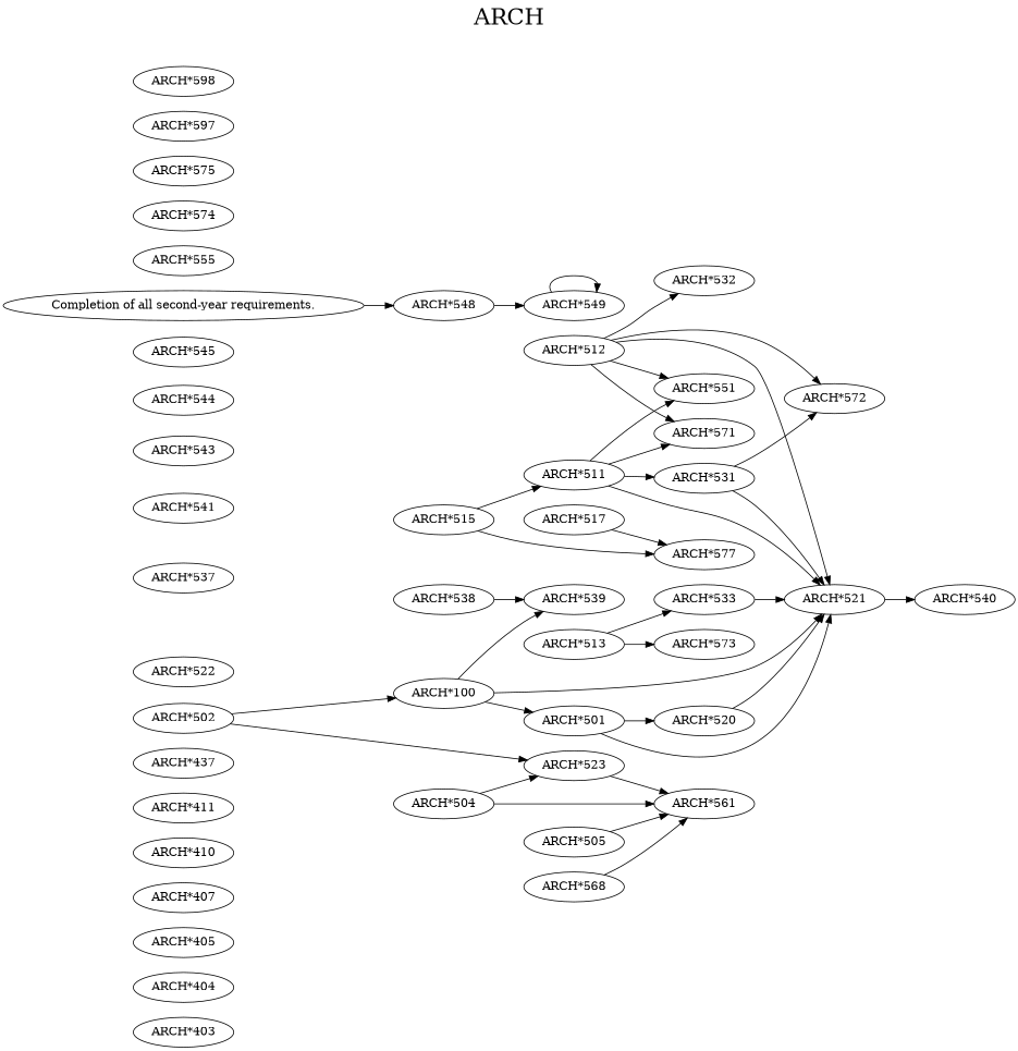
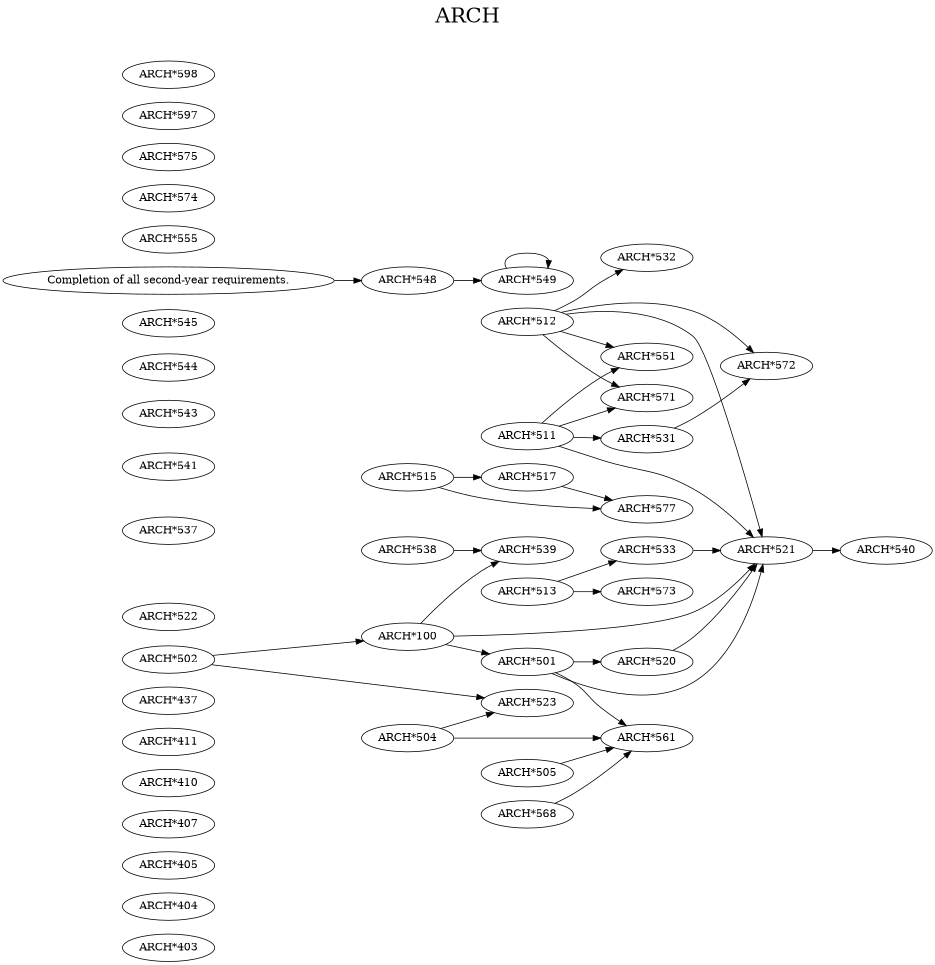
  digraph {
    fontsize=27
    label=ARCH
    labelloc=t
    rankdir=LR
    "ARCH*403"
    "ARCH*404"
    "ARCH*405"
    "ARCH*407"
    "ARCH*410"
    "ARCH*411"
    "ARCH*437"
    n8 [label="ARCH*100"]
    "ARCH*502"
    "ARCH*523"
    "ARCH*501"
    "ARCH*521"
    "ARCH*539"
    "ARCH*520"
    "ARCH*540"
    "ARCH*504"
    "ARCH*561"
    "ARCH*505"
    "ARCH*511"
    "ARCH*531"
    "ARCH*551"
    "ARCH*571"
    "ARCH*572"
    "ARCH*512"
    "ARCH*532"
    "ARCH*513"
    "ARCH*533"
    "ARCH*573"
    "ARCH*515"
    "ARCH*517"
    "ARCH*577"
    "ARCH*522"
    "ARCH*537"
    "ARCH*538"
    "ARCH*541"
    "ARCH*543"
    "ARCH*544"
    "ARCH*545"
    "Completion of all second-year requirements."
    "ARCH*548"
    "ARCH*549"
    "ARCH*555"
    "ARCH*568"
    "ARCH*574"
    "ARCH*575"
    "ARCH*597"
    "ARCH*598"
    n8 -> "ARCH*501" [style=solid]
    n8 -> "ARCH*521"
    n8 -> "ARCH*539"
    "ARCH*502" -> n8 [style=solid]
    "ARCH*502" -> "ARCH*523"
-   "ARCH*523" -> "ARCH*561"
+   "ARCH*501" -> "ARCH*561"
    "ARCH*501" -> "ARCH*521"
    "ARCH*501" -> "ARCH*520" [style=solid]
    "ARCH*521" -> "ARCH*540" [style=solid]
    "ARCH*520" -> "ARCH*521"
    "ARCH*504" -> "ARCH*523"
    "ARCH*504" -> "ARCH*561"
    "ARCH*505" -> "ARCH*561"
    "ARCH*511" -> "ARCH*521"
    "ARCH*511" -> "ARCH*531" [style=solid]
    "ARCH*511" -> "ARCH*551"
    "ARCH*511" -> "ARCH*571"
-   "ARCH*531" -> "ARCH*521"
    "ARCH*531" -> "ARCH*572"
    "ARCH*512" -> "ARCH*521"
    "ARCH*512" -> "ARCH*551"
    "ARCH*512" -> "ARCH*571"
    "ARCH*512" -> "ARCH*572" [style=solid]
    "ARCH*512" -> "ARCH*532" [style=solid]
    "ARCH*513" -> "ARCH*533" [style=solid]
    "ARCH*513" -> "ARCH*573" [style=solid]
    "ARCH*533" -> "ARCH*521"
-   "ARCH*515" -> "ARCH*511" [style=solid]
+   "ARCH*515" -> "ARCH*517" [style=solid]
    "ARCH*515" -> "ARCH*577"
    "ARCH*517" -> "ARCH*577"
    "ARCH*538" -> "ARCH*539"
    "Completion of all second-year requirements." -> "ARCH*548" [style=solid]
    "ARCH*548" -> "ARCH*549" [style=solid]
    "ARCH*549" -> "ARCH*549" [style=solid]
    "ARCH*568" -> "ARCH*561"
  }
